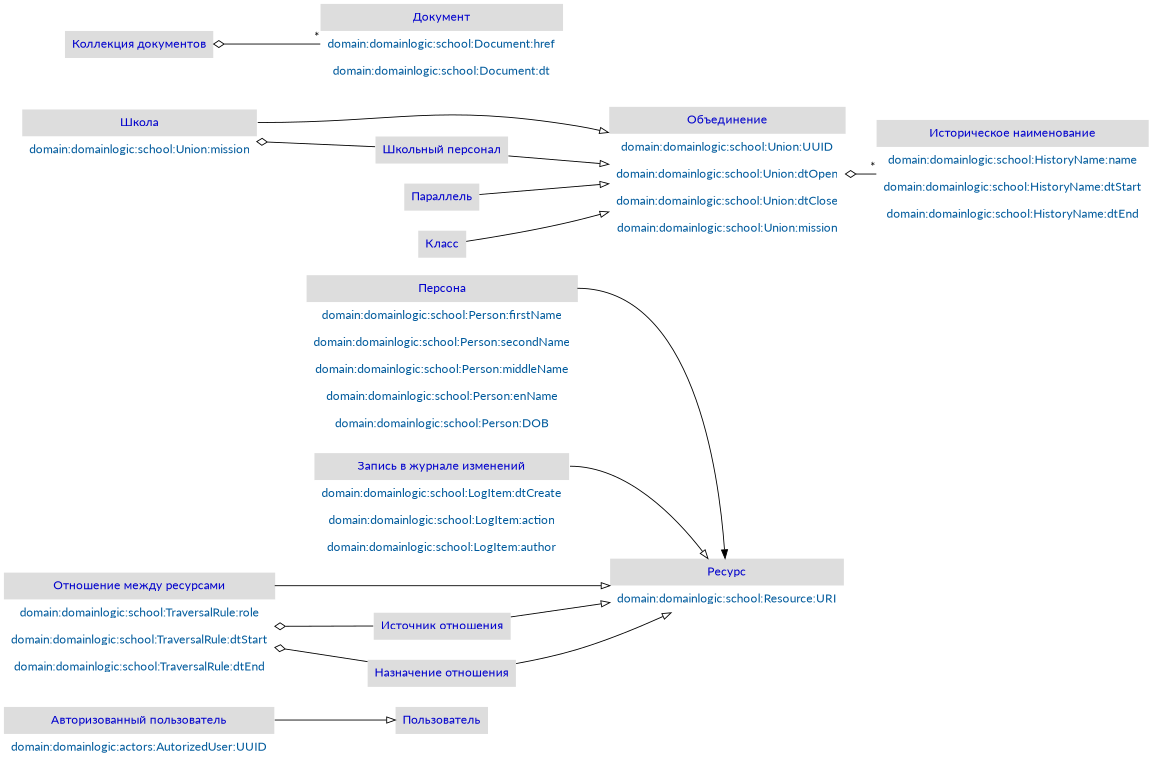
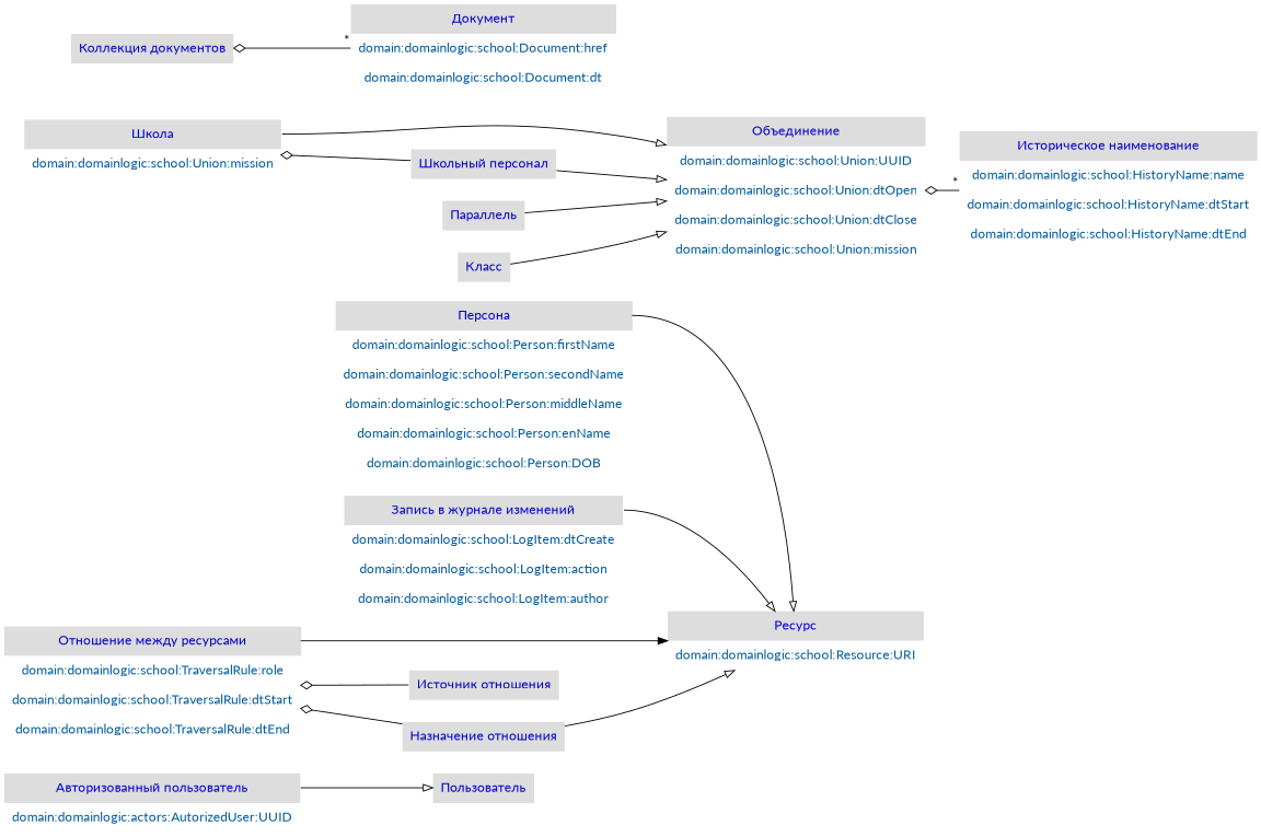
  digraph {
    compound=true
    fontcolor="#0000cc"
    fontname=Lato
    fontsize=18
    labeljust=r
    labelloc=b
    rankdir=LR
    node [fontname=Lato margin=0 shape=none]
    edge [arrowhead=onormal arrowtail=odiamond dir=forward fontname=Lato]
    n1 [label=<<TABLE BORDER="0" CELLPADDING="8" CELLSPACING="0"><TR><TD ALIGN="CENTER" HREF="domain:domainlogic:actors:User" TITLE="domain:domainlogic:actors:User" PORT="domain_domainlogic_actors_User" BGCOLOR="#dddddd"><FONT COLOR="#0000cc">Пользователь</FONT></TD></TR></TABLE>>]
    n2 [label=<<TABLE BORDER="0" CELLPADDING="8" CELLSPACING="0"><TR><TD ALIGN="CENTER" HREF="domain:domainlogic:actors:AuthorizedUser" TITLE="domain:domainlogic:actors:AuthorizedUser" PORT="domain_domainlogic_actors_AuthorizedUser" BGCOLOR="#dddddd"><FONT COLOR="#0000cc">Авторизованный пользователь</FONT></TD></TR><TR><TD ALIGN="CENTER" HREF="domain:domainlogic:actors:AutorizedUser:UUID" TITLE="" PORT="domain_domainlogic_actors_AutorizedUser_UUID" BGCOLOR="#ffffff"><FONT COLOR="#005A9C">domain:domainlogic:actors:AutorizedUser:UUID</FONT></TD></TR></TABLE>>]
    n3 [label=<<TABLE BORDER="0" CELLPADDING="8" CELLSPACING="0"><TR><TD ALIGN="CENTER" HREF="domain:domainlogic:school:Resource" TITLE="domain:domainlogic:school:Resource" PORT="domain_domainlogic_school_Resource" BGCOLOR="#dddddd"><FONT COLOR="#0000cc">Ресурс</FONT></TD></TR><TR><TD ALIGN="CENTER" HREF="domain:domainlogic:school:Resource:URI" TITLE="" PORT="domain_domainlogic_school_Resource_URI" BGCOLOR="#ffffff"><FONT COLOR="#005A9C">domain:domainlogic:school:Resource:URI</FONT></TD></TR></TABLE>>]
    n4 [label=<<TABLE BORDER="0" CELLPADDING="8" CELLSPACING="0"><TR><TD ALIGN="CENTER" HREF="domain:domainlogic:school:Union" TITLE="domain:domainlogic:school:Union" PORT="domain_domainlogic_school_Union" BGCOLOR="#dddddd"><FONT COLOR="#0000cc">Объединение</FONT></TD></TR><TR><TD ALIGN="CENTER" HREF="domain:domainlogic:school:Union:UUID" TITLE="" PORT="domain_domainlogic_school_Union_UUID" BGCOLOR="#ffffff"><FONT COLOR="#005A9C">domain:domainlogic:school:Union:UUID</FONT></TD></TR><TR><TD ALIGN="CENTER" HREF="domain:domainlogic:school:Union:dtOpen" TITLE="" PORT="domain_domainlogic_school_Union_dtOpen" BGCOLOR="#ffffff"><FONT COLOR="#005A9C">domain:domainlogic:school:Union:dtOpen</FONT></TD></TR><TR><TD ALIGN="CENTER" HREF="domain:domainlogic:school:Union:dtClose" TITLE="" PORT="domain_domainlogic_school_Union_dtClose" BGCOLOR="#ffffff"><FONT COLOR="#005A9C">domain:domainlogic:school:Union:dtClose</FONT></TD></TR><TR><TD ALIGN="CENTER" HREF="domain:domainlogic:school:Union:mission" TITLE="" PORT="domain_domainlogic_school_Union_mission" BGCOLOR="#ffffff"><FONT COLOR="#005A9C">domain:domainlogic:school:Union:mission</FONT></TD></TR></TABLE>>]
    n5 [label=<<TABLE BORDER="0" CELLPADDING="8" CELLSPACING="0"><TR><TD ALIGN="CENTER" HREF="domain:domainlogic:school:HistoryName" TITLE="domain:domainlogic:school:HistoryName" PORT="domain_domainlogic_school_HistoryName" BGCOLOR="#dddddd"><FONT COLOR="#0000cc">Историческое наименование</FONT></TD></TR><TR><TD ALIGN="CENTER" HREF="domain:domainlogic:school:HistoryName:name" TITLE="" PORT="domain_domainlogic_school_HistoryName_name" BGCOLOR="#ffffff"><FONT COLOR="#005A9C">domain:domainlogic:school:HistoryName:name</FONT></TD></TR><TR><TD ALIGN="CENTER" HREF="domain:domainlogic:school:HistoryName:dtStart" TITLE="" PORT="domain_domainlogic_school_HistoryName_dtStart" BGCOLOR="#ffffff"><FONT COLOR="#005A9C">domain:domainlogic:school:HistoryName:dtStart</FONT></TD></TR><TR><TD ALIGN="CENTER" HREF="domain:domainlogic:school:HistoryName:dtEnd" TITLE="" PORT="domain_domainlogic_school_HistoryName_dtEnd" BGCOLOR="#ffffff"><FONT COLOR="#005A9C">domain:domainlogic:school:HistoryName:dtEnd</FONT></TD></TR></TABLE>>]
    n6 [label=<<TABLE BORDER="0" CELLPADDING="8" CELLSPACING="0"><TR><TD ALIGN="CENTER" HREF="domain:domainlogic:school:School" TITLE="domain:domainlogic:school:School" PORT="domain_domainlogic_school_School" BGCOLOR="#dddddd"><FONT COLOR="#0000cc">Школа</FONT></TD></TR><TR><TD ALIGN="CENTER" HREF="domain:domainlogic:school:Union:mission" TITLE="" PORT="domain_domainlogic_school_Union_mission" BGCOLOR="#ffffff"><FONT COLOR="#005A9C">domain:domainlogic:school:Union:mission</FONT></TD></TR></TABLE>>]
    n7 [label=<<TABLE BORDER="0" CELLPADDING="8" CELLSPACING="0"><TR><TD ALIGN="CENTER" HREF="domain:domainlogic:school:Staff" TITLE="domain:domainlogic:school:Staff" PORT="domain_domainlogic_school_Staff" BGCOLOR="#dddddd"><FONT COLOR="#0000cc">Школьный персонал</FONT></TD></TR></TABLE>>]
    n8 [label=<<TABLE BORDER="0" CELLPADDING="8" CELLSPACING="0"><TR><TD ALIGN="CENTER" HREF="domain:domainlogic:school:Year" TITLE="domain:domainlogic:school:Year" PORT="domain_domainlogic_school_Year" BGCOLOR="#dddddd"><FONT COLOR="#0000cc">Параллель</FONT></TD></TR></TABLE>>]
    n9 [label=<<TABLE BORDER="0" CELLPADDING="8" CELLSPACING="0"><TR><TD ALIGN="CENTER" HREF="domain:domainlogic:school:Form" TITLE="domain:domainlogic:school:Form" PORT="domain_domainlogic_school_Form" BGCOLOR="#dddddd"><FONT COLOR="#0000cc">Класс</FONT></TD></TR></TABLE>>]
    n10 [label=<<TABLE BORDER="0" CELLPADDING="8" CELLSPACING="0"><TR><TD ALIGN="CENTER" HREF="domain:domainlogic:school:Person" TITLE="domain:domainlogic:school:Person" PORT="domain_domainlogic_school_Person" BGCOLOR="#dddddd"><FONT COLOR="#0000cc">Персона</FONT></TD></TR><TR><TD ALIGN="CENTER" HREF="domain:domainlogic:school:Person:firstName" TITLE="" PORT="domain_domainlogic_school_Person_firstName" BGCOLOR="#ffffff"><FONT COLOR="#005A9C">domain:domainlogic:school:Person:firstName</FONT></TD></TR><TR><TD ALIGN="CENTER" HREF="domain:domainlogic:school:Person:secondName" TITLE="" PORT="domain_domainlogic_school_Person_secondName" BGCOLOR="#ffffff"><FONT COLOR="#005A9C">domain:domainlogic:school:Person:secondName</FONT></TD></TR><TR><TD ALIGN="CENTER" HREF="domain:domainlogic:school:Person:middleName" TITLE="" PORT="domain_domainlogic_school_Person_middleName" BGCOLOR="#ffffff"><FONT COLOR="#005A9C">domain:domainlogic:school:Person:middleName</FONT></TD></TR><TR><TD ALIGN="CENTER" HREF="domain:domainlogic:school:Person:enName" TITLE="" PORT="domain_domainlogic_school_Person_enName" BGCOLOR="#ffffff"><FONT COLOR="#005A9C">domain:domainlogic:school:Person:enName</FONT></TD></TR><TR><TD ALIGN="CENTER" HREF="domain:domainlogic:school:Person:DOB" TITLE="" PORT="domain_domainlogic_school_Person_DOB" BGCOLOR="#ffffff"><FONT COLOR="#005A9C">domain:domainlogic:school:Person:DOB</FONT></TD></TR></TABLE>>]
    n11 [label=<<TABLE BORDER="0" CELLPADDING="8" CELLSPACING="0"><TR><TD ALIGN="CENTER" HREF="domain:domainlogic:school:Documents" TITLE="domain:domainlogic:school:Documents" PORT="domain_domainlogic_school_Documents" BGCOLOR="#dddddd"><FONT COLOR="#0000cc">Коллекция документов</FONT></TD></TR></TABLE>>]
    n12 [label=<<TABLE BORDER="0" CELLPADDING="8" CELLSPACING="0"><TR><TD ALIGN="CENTER" HREF="domain:domainlogic:school:Document" TITLE="domain:domainlogic:school:Document" PORT="domain_domainlogic_school_Document" BGCOLOR="#dddddd"><FONT COLOR="#0000cc">Документ</FONT></TD></TR><TR><TD ALIGN="CENTER" HREF="domain:domainlogic:school:Document:href" TITLE="" PORT="domain_domainlogic_school_Document_href" BGCOLOR="#ffffff"><FONT COLOR="#005A9C">domain:domainlogic:school:Document:href</FONT></TD></TR><TR><TD ALIGN="CENTER" HREF="domain:domainlogic:school:Document:dt" TITLE="" PORT="domain_domainlogic_school_Document_dt" BGCOLOR="#ffffff"><FONT COLOR="#005A9C">domain:domainlogic:school:Document:dt</FONT></TD></TR></TABLE>>]
    n13 [label=<<TABLE BORDER="0" CELLPADDING="8" CELLSPACING="0"><TR><TD ALIGN="CENTER" HREF="domain:domainlogic:school:LogItem" TITLE="domain:domainlogic:school:LogItem" PORT="domain_domainlogic_school_LogItem" BGCOLOR="#dddddd"><FONT COLOR="#0000cc">Запись в журнале изменений</FONT></TD></TR><TR><TD ALIGN="CENTER" HREF="domain:domainlogic:school:LogItem:dtCreate" TITLE="" PORT="domain_domainlogic_school_LogItem_dtCreate" BGCOLOR="#ffffff"><FONT COLOR="#005A9C">domain:domainlogic:school:LogItem:dtCreate</FONT></TD></TR><TR><TD ALIGN="CENTER" HREF="domain:domainlogic:school:LogItem:action" TITLE="" PORT="domain_domainlogic_school_LogItem_action" BGCOLOR="#ffffff"><FONT COLOR="#005A9C">domain:domainlogic:school:LogItem:action</FONT></TD></TR><TR><TD ALIGN="CENTER" HREF="domain:domainlogic:school:LogItem:author" TITLE="" PORT="domain_domainlogic_school_LogItem_author" BGCOLOR="#ffffff"><FONT COLOR="#005A9C">domain:domainlogic:school:LogItem:author</FONT></TD></TR></TABLE>>]
    n14 [label=<<TABLE BORDER="0" CELLPADDING="8" CELLSPACING="0"><TR><TD ALIGN="CENTER" HREF="domain:domainlogic:school:TraversalRule" TITLE="domain:domainlogic:school:TraversalRule" PORT="domain_domainlogic_school_TraversalRule" BGCOLOR="#dddddd"><FONT COLOR="#0000cc">Отношение между ресурсами</FONT></TD></TR><TR><TD ALIGN="CENTER" HREF="domain:domainlogic:school:TraversalRule:role" TITLE="" PORT="domain_domainlogic_school_TraversalRule_role" BGCOLOR="#ffffff"><FONT COLOR="#005A9C">domain:domainlogic:school:TraversalRule:role</FONT></TD></TR><TR><TD ALIGN="CENTER" HREF="domain:domainlogic:school:TraversalRule:dtStart" TITLE="" PORT="domain_domainlogic_school_TraversalRule_dtStart" BGCOLOR="#ffffff"><FONT COLOR="#005A9C">domain:domainlogic:school:TraversalRule:dtStart</FONT></TD></TR><TR><TD ALIGN="CENTER" HREF="domain:domainlogic:school:TraversalRule:dtEnd" TITLE="" PORT="domain_domainlogic_school_TraversalRule_dtEnd" BGCOLOR="#ffffff"><FONT COLOR="#005A9C">domain:domainlogic:school:TraversalRule:dtEnd</FONT></TD></TR></TABLE>>]
    n15 [label=<<TABLE BORDER="0" CELLPADDING="8" CELLSPACING="0"><TR><TD ALIGN="CENTER" HREF="domain:domainlogic:school:Source" TITLE="domain:domainlogic:school:Source" PORT="domain_domainlogic_school_Source" BGCOLOR="#dddddd"><FONT COLOR="#0000cc">Источник отношения</FONT></TD></TR></TABLE>>]
    n16 [label=<<TABLE BORDER="0" CELLPADDING="8" CELLSPACING="0"><TR><TD ALIGN="CENTER" HREF="domain:domainlogic:school:Destination" TITLE="domain:domainlogic:school:Destination" PORT="domain_domainlogic_school_Destination" BGCOLOR="#dddddd"><FONT COLOR="#0000cc">Назначение отношения</FONT></TD></TR></TABLE>>]
    n2 -> n1 [tailport=domain_domainlogic_actors_AuthorizedUser]
    n4 -> n5 [dir=back headlabel="*" arrowhead=""]
    n6 -> n4 [tailport=domain_domainlogic_school_School]
    n6 -> n7 [dir=back arrowhead=""]
    n7 -> n4 [tailport=domain_domainlogic_school_Staff]
    n8 -> n4 [tailport=domain_domainlogic_school_Year]
    n9 -> n4 [tailport=domain_domainlogic_school_Form]
-   n10 -> n3 [arrowhead=normal tailport=domain_domainlogic_school_Person]
+   n10 -> n3 [tailport=domain_domainlogic_school_Person]
    n11 -> n12 [dir=back headlabel="*" arrowhead=""]
    n13 -> n3 [tailport=domain_domainlogic_school_LogItem]
-   n14 -> n3 [tailport=domain_domainlogic_school_TraversalRule]
+   n14 -> n3 [arrowhead=normal tailport=domain_domainlogic_school_TraversalRule]
    n14 -> n15 [dir=back arrowhead=""]
    n14 -> n16 [dir=back arrowhead=""]
-   n15 -> n3 [tailport=domain_domainlogic_school_Source]
    n16 -> n3 [tailport=domain_domainlogic_school_Destination]
  }
